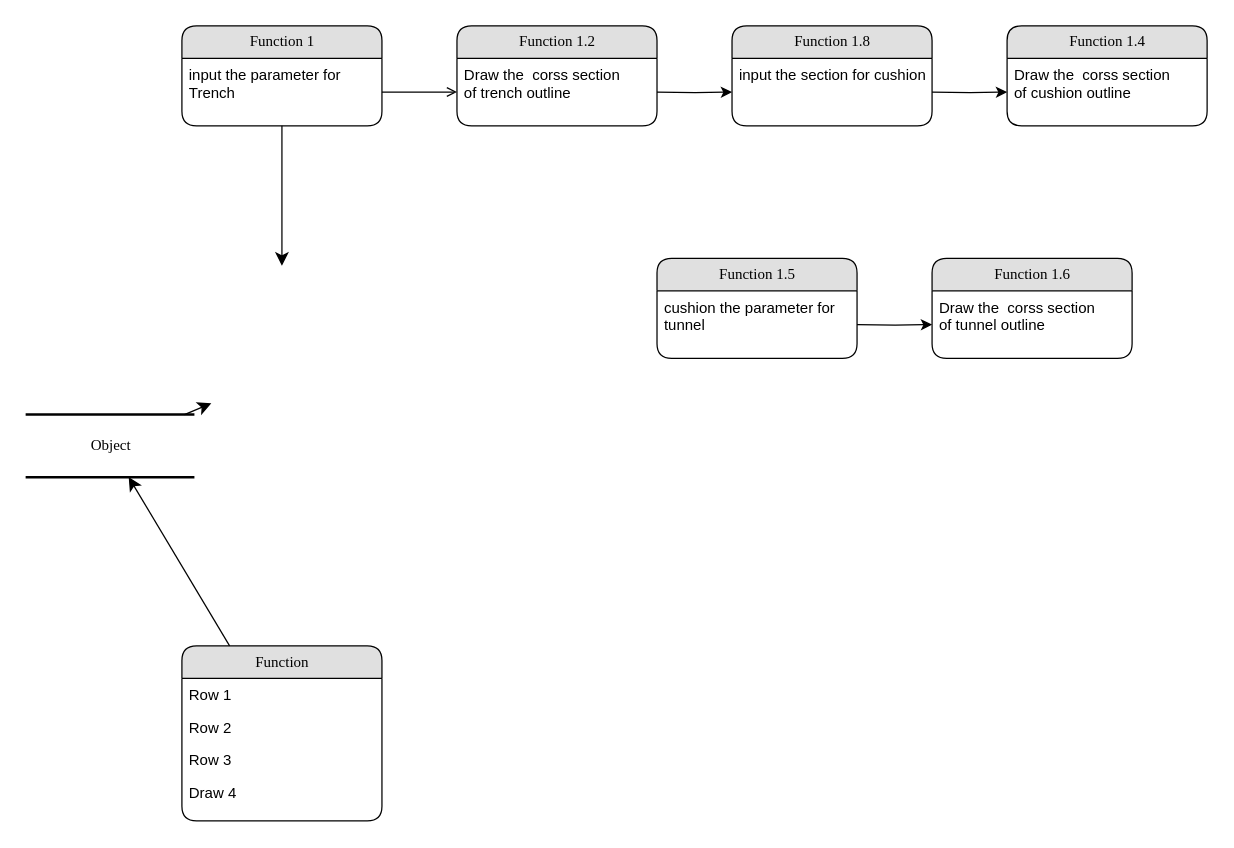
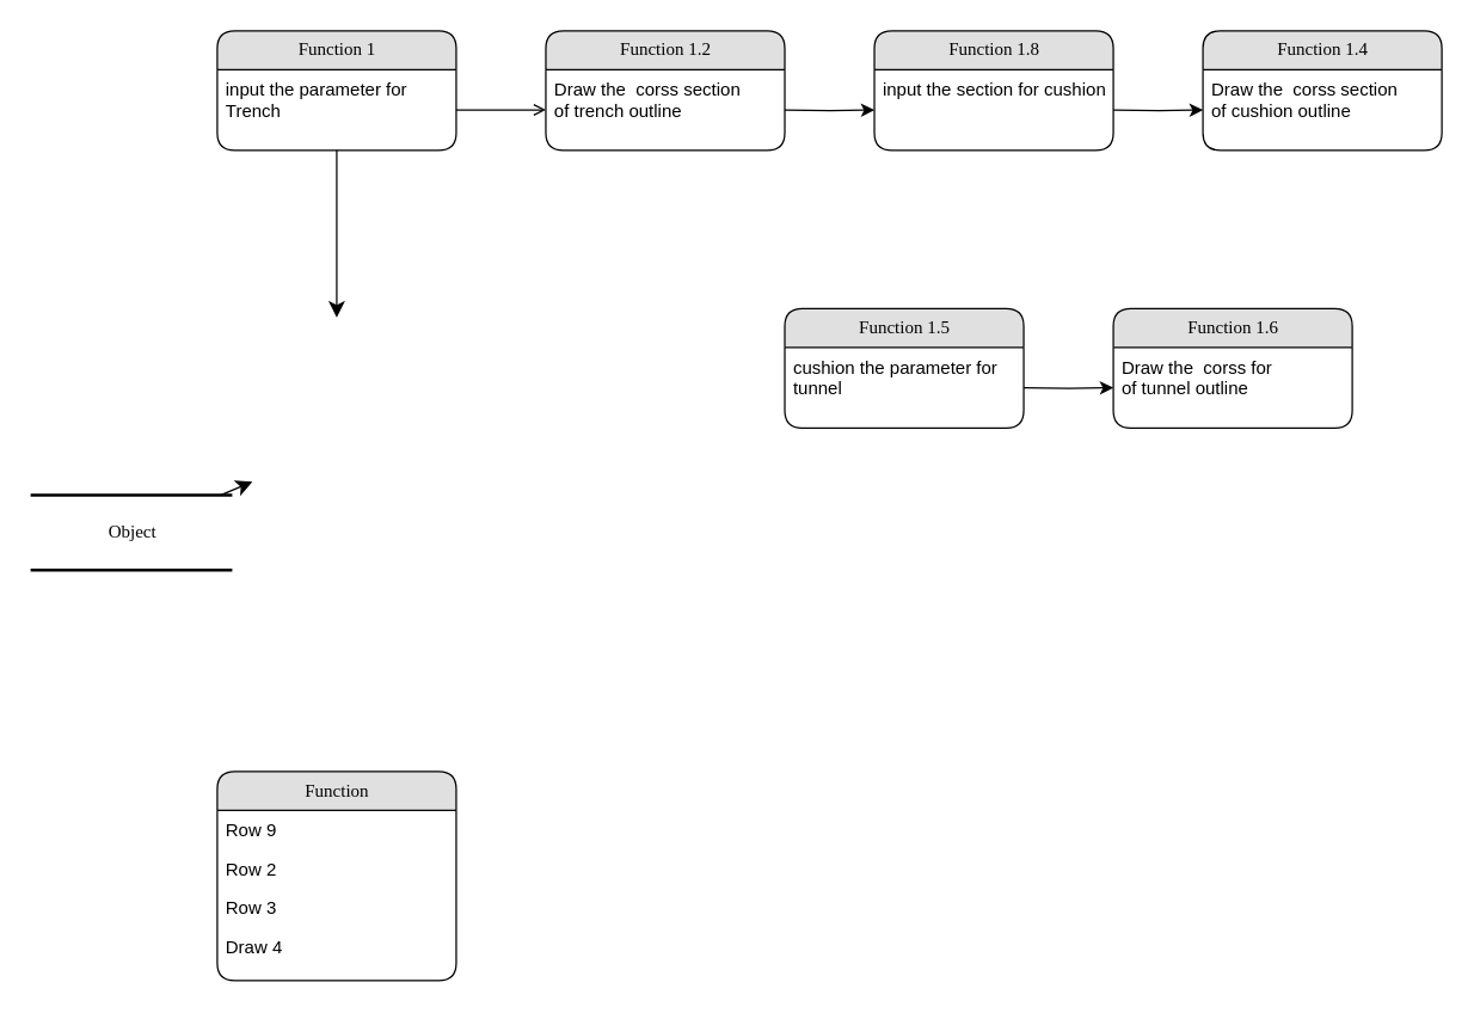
  <mxCell id="0" />
  <mxCell id="1" parent="0" />
  <mxCell id="2" value="Object" style="html=1;rounded=0;shadow=0;comic=0;labelBackgroundColor=none;strokeWidth=2;fontFamily=Verdana;fontSize=12;align=center;shape=mxgraph.ios7ui.horLines;" parent="1" vertex="1"><mxGeometry x="20" y="331" width="135" height="50" as="geometry" /></mxCell>
  <mxCell id="3" value="Function 1" style="swimlane;html=1;fontStyle=0;childLayout=stackLayout;horizontal=1;startSize=26;fillColor=#e0e0e0;horizontalStack=0;resizeParent=1;resizeLast=0;collapsible=1;marginBottom=0;swimlaneFillColor=#ffffff;align=center;rounded=1;shadow=0;comic=0;labelBackgroundColor=none;strokeWidth=1;fontFamily=Verdana;fontSize=12" parent="1" vertex="1"><mxGeometry x="145" y="20" width="160" height="80" as="geometry" /></mxCell>
  <mxCell id="4" value="input the parameter for Trench&lt;div&gt;&lt;br&gt;&lt;/div&gt;" style="text;html=1;strokeColor=none;fillColor=none;spacingLeft=4;spacingRight=4;whiteSpace=wrap;overflow=hidden;rotatable=0;points=[[0,0.5],[1,0.5]];portConstraint=eastwest;" parent="3" vertex="1"><mxGeometry y="26" width="160" height="54" as="geometry" /></mxCell>
  <mxCell id="5" value="Function 1.2" style="swimlane;html=1;fontStyle=0;childLayout=stackLayout;horizontal=1;startSize=26;fillColor=#e0e0e0;horizontalStack=0;resizeParent=1;resizeLast=0;collapsible=1;marginBottom=0;swimlaneFillColor=#ffffff;align=center;rounded=1;shadow=0;comic=0;labelBackgroundColor=none;strokeWidth=1;fontFamily=Verdana;fontSize=12" parent="1" vertex="1"><mxGeometry x="365" y="20" width="160" height="80" as="geometry" /></mxCell>
  <mxCell id="6" value="Draw the &lt;span style=&quot;background-color: initial;&quot;&gt;&amp;nbsp;corss section of&amp;nbsp;&lt;/span&gt;trench&amp;nbsp;&lt;span style=&quot;background-color: initial;&quot;&gt;outline&lt;/span&gt;" style="text;html=1;strokeColor=none;fillColor=none;spacingLeft=4;spacingRight=4;whiteSpace=wrap;overflow=hidden;rotatable=0;points=[[0,0.5],[1,0.5]];portConstraint=eastwest;" parent="5" vertex="1"><mxGeometry y="26" width="160" height="54" as="geometry" /></mxCell>
  <mxCell id="7" value="Function" style="swimlane;html=1;fontStyle=0;childLayout=stackLayout;horizontal=1;startSize=26;fillColor=#e0e0e0;horizontalStack=0;resizeParent=1;resizeLast=0;collapsible=1;marginBottom=0;swimlaneFillColor=#ffffff;align=center;rounded=1;shadow=0;comic=0;labelBackgroundColor=none;strokeWidth=1;fontFamily=Verdana;fontSize=12" parent="1" vertex="1"><mxGeometry x="145" y="516" width="160" height="140" as="geometry" /></mxCell>
- <mxCell id="8" value="Row 1" style="text;html=1;strokeColor=none;fillColor=none;spacingLeft=4;spacingRight=4;whiteSpace=wrap;overflow=hidden;rotatable=0;points=[[0,0.5],[1,0.5]];portConstraint=eastwest;" parent="7" vertex="1"><mxGeometry y="26" width="160" height="26" as="geometry" /></mxCell>
+ <mxCell id="8" value="Row 9" style="text;html=1;strokeColor=none;fillColor=none;spacingLeft=4;spacingRight=4;whiteSpace=wrap;overflow=hidden;rotatable=0;points=[[0,0.5],[1,0.5]];portConstraint=eastwest;" parent="7" vertex="1"><mxGeometry y="26" width="160" height="26" as="geometry" /></mxCell>
  <mxCell id="9" value="Row 2" style="text;html=1;strokeColor=none;fillColor=none;spacingLeft=4;spacingRight=4;whiteSpace=wrap;overflow=hidden;rotatable=0;points=[[0,0.5],[1,0.5]];portConstraint=eastwest;" parent="7" vertex="1"><mxGeometry y="52" width="160" height="26" as="geometry" /></mxCell>
  <mxCell id="10" value="Row 3" style="text;html=1;strokeColor=none;fillColor=none;spacingLeft=4;spacingRight=4;whiteSpace=wrap;overflow=hidden;rotatable=0;points=[[0,0.5],[1,0.5]];portConstraint=eastwest;" parent="7" vertex="1"><mxGeometry y="78" width="160" height="26" as="geometry" /></mxCell>
  <mxCell id="11" value="Draw 4" style="text;html=1;strokeColor=none;fillColor=none;spacingLeft=4;spacingRight=4;whiteSpace=wrap;overflow=hidden;rotatable=0;points=[[0,0.5],[1,0.5]];portConstraint=eastwest;" parent="7" vertex="1"><mxGeometry y="104" width="160" height="26" as="geometry" /></mxCell>
- <mxCell id="12" style="edgeStyle=none;html=1;labelBackgroundColor=none;startFill=0;startSize=8;endFill=1;endSize=8;fontFamily=Verdana;fontSize=12;" parent="1" source="7" target="2" edge="1"><mxGeometry relative="1" as="geometry" /></mxCell>
  <mxCell id="13" style="edgeStyle=none;html=1;labelBackgroundColor=none;startFill=0;startSize=8;endFill=1;endSize=8;fontFamily=Verdana;fontSize=12;" parent="1" source="2" edge="1"><mxGeometry relative="1" as="geometry"><mxPoint x="168.508" y="322" as="targetPoint" /></mxGeometry></mxCell>
  <mxCell id="14" style="edgeStyle=orthogonalEdgeStyle;html=1;labelBackgroundColor=none;startFill=0;startSize=8;endFill=1;endSize=8;fontFamily=Verdana;fontSize=12;" parent="1" source="3" edge="1"><mxGeometry relative="1" as="geometry"><mxPoint x="225" y="212" as="targetPoint" /></mxGeometry></mxCell>
  <mxCell id="15" style="edgeStyle=orthogonalEdgeStyle;rounded=0;orthogonalLoop=1;jettySize=auto;html=1;exitX=1;exitY=0.5;exitDx=0;exitDy=0;endArrow=open;" edge="1" parent="1" source="4" target="6"><mxGeometry relative="1" as="geometry" /></mxCell>
  <mxCell id="16" value="Function 1.8" style="swimlane;html=1;fontStyle=0;childLayout=stackLayout;horizontal=1;startSize=26;fillColor=#e0e0e0;horizontalStack=0;resizeParent=1;resizeLast=0;collapsible=1;marginBottom=0;swimlaneFillColor=#ffffff;align=center;rounded=1;shadow=0;comic=0;labelBackgroundColor=none;strokeWidth=1;fontFamily=Verdana;fontSize=12" vertex="1" parent="1"><mxGeometry x="585" y="20" width="160" height="80" as="geometry" /></mxCell>
  <mxCell id="17" value="input the section for cushion&lt;div&gt;&lt;br&gt;&lt;div&gt;&lt;br&gt;&lt;/div&gt;&lt;/div&gt;" style="text;html=1;strokeColor=none;fillColor=none;spacingLeft=4;spacingRight=4;whiteSpace=wrap;overflow=hidden;rotatable=0;points=[[0,0.5],[1,0.5]];portConstraint=eastwest;" vertex="1" parent="16"><mxGeometry y="26" width="160" height="54" as="geometry" /></mxCell>
  <mxCell id="18" style="edgeStyle=orthogonalEdgeStyle;rounded=0;orthogonalLoop=1;jettySize=auto;html=1;exitX=1;exitY=0.5;exitDx=0;exitDy=0;" edge="1" parent="1" target="17"><mxGeometry relative="1" as="geometry"><mxPoint x="525" y="73" as="sourcePoint" /></mxGeometry></mxCell>
  <mxCell id="19" value="Function 1.4" style="swimlane;html=1;fontStyle=0;childLayout=stackLayout;horizontal=1;startSize=26;fillColor=#e0e0e0;horizontalStack=0;resizeParent=1;resizeLast=0;collapsible=1;marginBottom=0;swimlaneFillColor=#ffffff;align=center;rounded=1;shadow=0;comic=0;labelBackgroundColor=none;strokeWidth=1;fontFamily=Verdana;fontSize=12" vertex="1" parent="1"><mxGeometry x="805" y="20" width="160" height="80" as="geometry" /></mxCell>
  <mxCell id="20" value="&lt;div&gt;&lt;div&gt;Draw the&amp;nbsp;&lt;span style=&quot;background-color: initial;&quot;&gt;&amp;nbsp;corss section of&amp;nbsp;&lt;/span&gt;cushion&amp;nbsp;&lt;span style=&quot;background-color: initial;&quot;&gt;outline&lt;/span&gt;&lt;br&gt;&lt;/div&gt;&lt;/div&gt;" style="text;html=1;strokeColor=none;fillColor=none;spacingLeft=4;spacingRight=4;whiteSpace=wrap;overflow=hidden;rotatable=0;points=[[0,0.5],[1,0.5]];portConstraint=eastwest;" vertex="1" parent="19"><mxGeometry y="26" width="160" height="54" as="geometry" /></mxCell>
  <mxCell id="21" style="edgeStyle=orthogonalEdgeStyle;rounded=0;orthogonalLoop=1;jettySize=auto;html=1;exitX=1;exitY=0.5;exitDx=0;exitDy=0;" edge="1" parent="1" target="20"><mxGeometry relative="1" as="geometry"><mxPoint x="745" y="73" as="sourcePoint" /></mxGeometry></mxCell>
  <mxCell id="22" value="Function 1.5" style="swimlane;html=1;fontStyle=0;childLayout=stackLayout;horizontal=1;startSize=26;fillColor=#e0e0e0;horizontalStack=0;resizeParent=1;resizeLast=0;collapsible=1;marginBottom=0;swimlaneFillColor=#ffffff;align=center;rounded=1;shadow=0;comic=0;labelBackgroundColor=none;strokeWidth=1;fontFamily=Verdana;fontSize=12" vertex="1" parent="1"><mxGeometry x="525" y="206" width="160" height="80" as="geometry" /></mxCell>
  <mxCell id="23" value="cushion the parameter for tunnel&lt;div&gt;&lt;br&gt;&lt;div&gt;&lt;br&gt;&lt;/div&gt;&lt;/div&gt;" style="text;html=1;strokeColor=none;fillColor=none;spacingLeft=4;spacingRight=4;whiteSpace=wrap;overflow=hidden;rotatable=0;points=[[0,0.5],[1,0.5]];portConstraint=eastwest;" vertex="1" parent="22"><mxGeometry y="26" width="160" height="54" as="geometry" /></mxCell>
  <mxCell id="24" value="Function 1.6" style="swimlane;html=1;fontStyle=0;childLayout=stackLayout;horizontal=1;startSize=26;fillColor=#e0e0e0;horizontalStack=0;resizeParent=1;resizeLast=0;collapsible=1;marginBottom=0;swimlaneFillColor=#ffffff;align=center;rounded=1;shadow=0;comic=0;labelBackgroundColor=none;strokeWidth=1;fontFamily=Verdana;fontSize=12" vertex="1" parent="1"><mxGeometry x="745" y="206" width="160" height="80" as="geometry" /></mxCell>
- <mxCell id="25" value="&lt;div&gt;&lt;div&gt;Draw the&amp;nbsp;&lt;span style=&quot;background-color: initial;&quot;&gt;&amp;nbsp;corss section of&amp;nbsp;&lt;/span&gt;tunnel&amp;nbsp;&lt;span style=&quot;background-color: initial;&quot;&gt;outline&lt;/span&gt;&lt;br&gt;&lt;/div&gt;&lt;/div&gt;" style="text;html=1;strokeColor=none;fillColor=none;spacingLeft=4;spacingRight=4;whiteSpace=wrap;overflow=hidden;rotatable=0;points=[[0,0.5],[1,0.5]];portConstraint=eastwest;" vertex="1" parent="24"><mxGeometry y="26" width="160" height="54" as="geometry" /></mxCell>
+ <mxCell id="25" value="&lt;div&gt;&lt;div&gt;Draw the&amp;nbsp;&lt;span style=&quot;background-color: initial;&quot;&gt;&amp;nbsp;corss for of&amp;nbsp;&lt;/span&gt;tunnel&amp;nbsp;&lt;span style=&quot;background-color: initial;&quot;&gt;outline&lt;/span&gt;&lt;br&gt;&lt;/div&gt;&lt;/div&gt;" style="text;html=1;strokeColor=none;fillColor=none;spacingLeft=4;spacingRight=4;whiteSpace=wrap;overflow=hidden;rotatable=0;points=[[0,0.5],[1,0.5]];portConstraint=eastwest;" vertex="1" parent="24"><mxGeometry y="26" width="160" height="54" as="geometry" /></mxCell>
  <mxCell id="26" style="edgeStyle=orthogonalEdgeStyle;rounded=0;orthogonalLoop=1;jettySize=auto;html=1;exitX=1;exitY=0.5;exitDx=0;exitDy=0;" edge="1" parent="1" target="25"><mxGeometry relative="1" as="geometry"><mxPoint x="685" y="259" as="sourcePoint" /></mxGeometry></mxCell>
